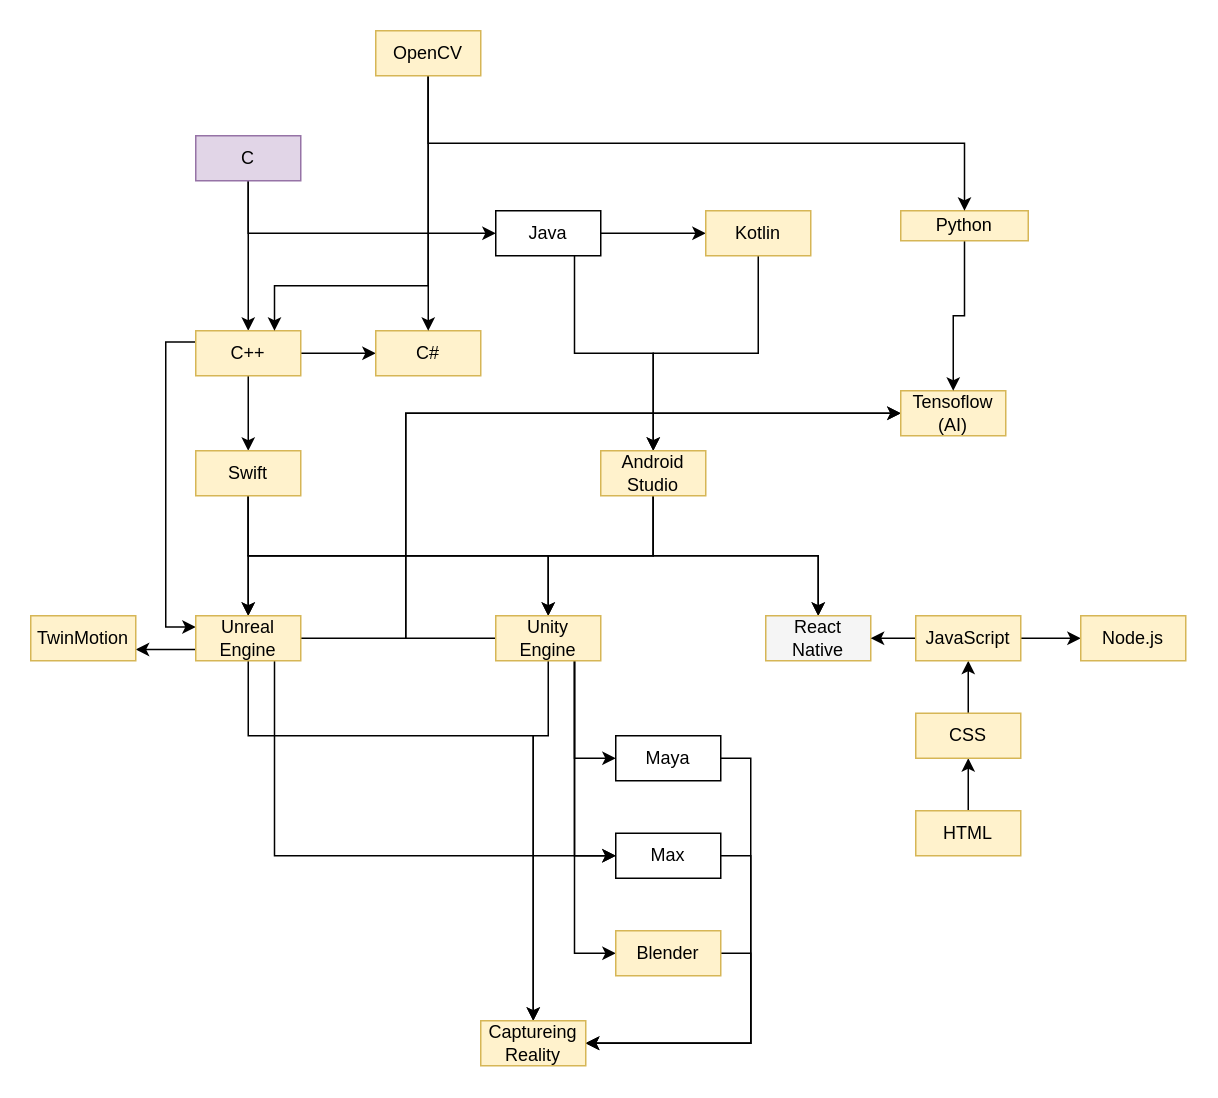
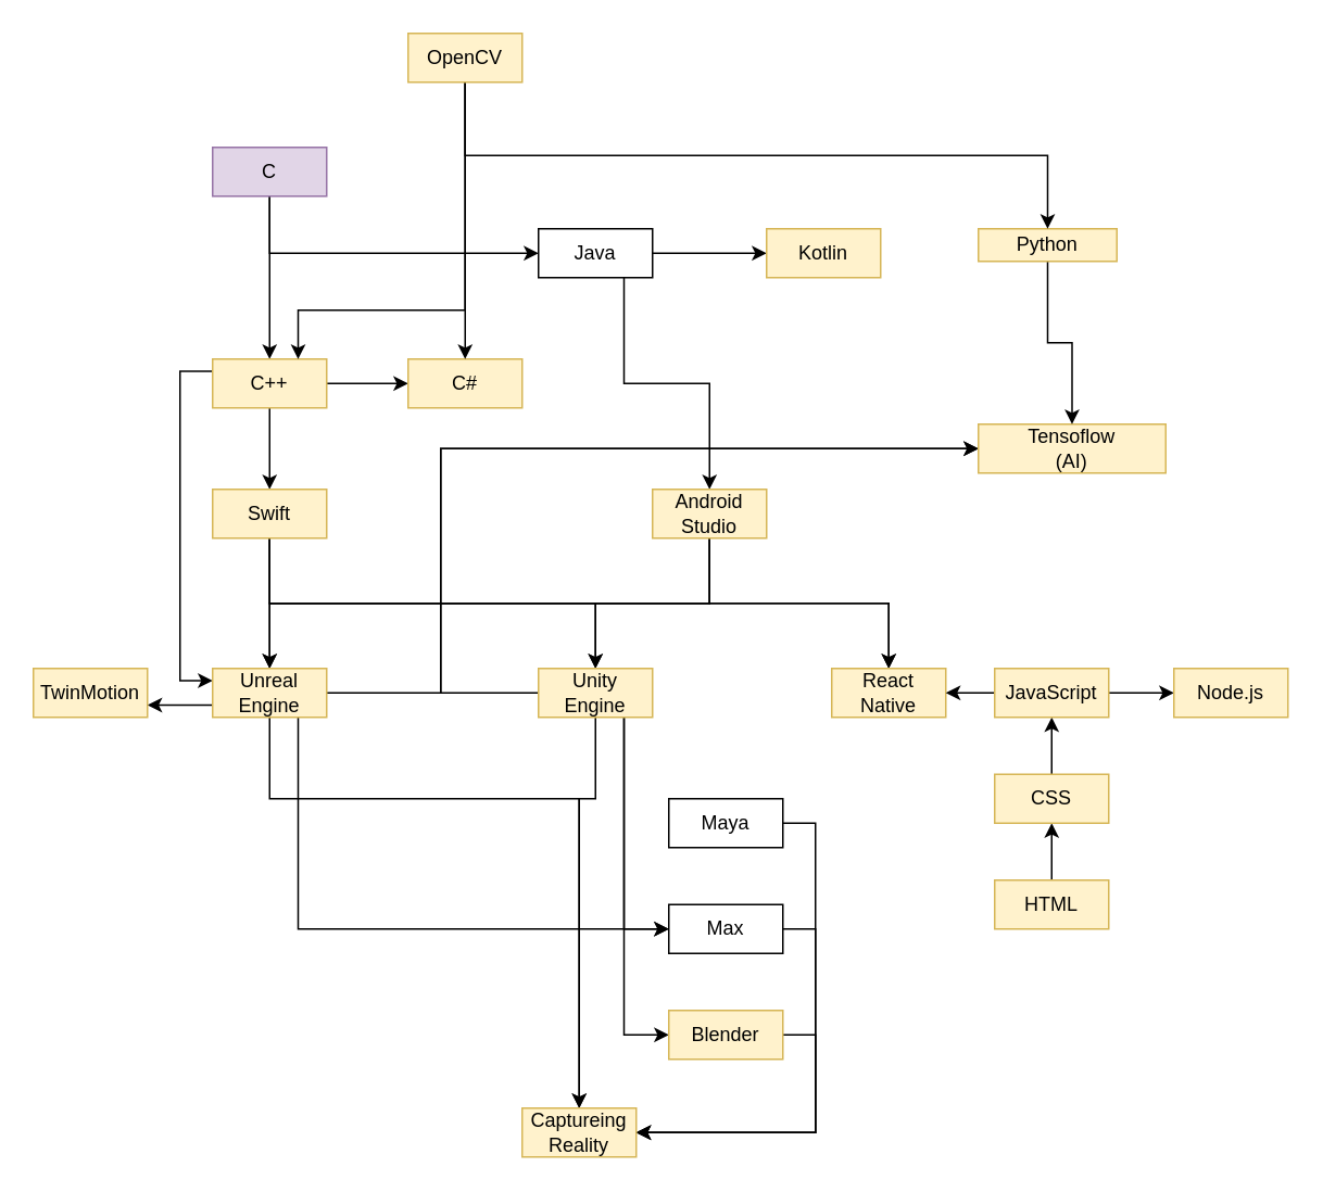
  <mxCell id="0" />
  <mxCell id="1" parent="0" />
  <mxCell id="2" style="edgeStyle=orthogonalEdgeStyle;rounded=0;orthogonalLoop=1;jettySize=auto;html=1;exitX=0.5;exitY=1;exitDx=0;exitDy=0;entryX=0.5;entryY=0;entryDx=0;entryDy=0;" parent="1" source="4" target="8" edge="1"><mxGeometry relative="1" as="geometry" /></mxCell>
  <mxCell id="3" style="edgeStyle=orthogonalEdgeStyle;rounded=0;orthogonalLoop=1;jettySize=auto;html=1;exitX=0.5;exitY=1;exitDx=0;exitDy=0;entryX=0;entryY=0.5;entryDx=0;entryDy=0;" parent="1" source="4" target="11" edge="1"><mxGeometry relative="1" as="geometry" /></mxCell>
  <mxCell id="4" value="C" style="rounded=0;whiteSpace=wrap;html=1;fillColor=#e1d5e7;strokeColor=#9673a6;" parent="1" vertex="1"><mxGeometry x="130" y="90" width="70" height="30" as="geometry" /></mxCell>
  <mxCell id="5" style="edgeStyle=orthogonalEdgeStyle;rounded=0;orthogonalLoop=1;jettySize=auto;html=1;exitX=1;exitY=0.5;exitDx=0;exitDy=0;entryX=0;entryY=0.5;entryDx=0;entryDy=0;" parent="1" source="8" target="12" edge="1"><mxGeometry relative="1" as="geometry" /></mxCell>
  <mxCell id="6" style="edgeStyle=orthogonalEdgeStyle;rounded=0;orthogonalLoop=1;jettySize=auto;html=1;exitX=0.5;exitY=1;exitDx=0;exitDy=0;entryX=0.5;entryY=0;entryDx=0;entryDy=0;" parent="1" source="8" target="18" edge="1"><mxGeometry relative="1" as="geometry" /></mxCell>
  <mxCell id="7" style="edgeStyle=orthogonalEdgeStyle;rounded=0;orthogonalLoop=1;jettySize=auto;html=1;exitX=0;exitY=0.25;exitDx=0;exitDy=0;entryX=0;entryY=0.25;entryDx=0;entryDy=0;" parent="1" source="8" target="27" edge="1"><mxGeometry relative="1" as="geometry" /></mxCell>
  <mxCell id="8" value="C++" style="rounded=0;whiteSpace=wrap;html=1;fillColor=#fff2cc;strokeColor=#d6b656;" parent="1" vertex="1"><mxGeometry x="130" y="220" width="70" height="30" as="geometry" /></mxCell>
  <mxCell id="9" style="edgeStyle=orthogonalEdgeStyle;rounded=0;orthogonalLoop=1;jettySize=auto;html=1;exitX=1;exitY=0.5;exitDx=0;exitDy=0;entryX=0;entryY=0.5;entryDx=0;entryDy=0;" parent="1" source="11" target="14" edge="1"><mxGeometry relative="1" as="geometry" /></mxCell>
  <mxCell id="10" style="edgeStyle=orthogonalEdgeStyle;rounded=0;orthogonalLoop=1;jettySize=auto;html=1;exitX=0.75;exitY=1;exitDx=0;exitDy=0;entryX=0.5;entryY=0;entryDx=0;entryDy=0;" parent="1" source="11" target="22" edge="1"><mxGeometry relative="1" as="geometry" /></mxCell>
  <mxCell id="11" value="Java" style="rounded=0;whiteSpace=wrap;html=1;" parent="1" vertex="1"><mxGeometry x="330" y="140" width="70" height="30" as="geometry" /></mxCell>
  <mxCell id="12" value="C#" style="rounded=0;whiteSpace=wrap;html=1;fillColor=#fff2cc;strokeColor=#d6b656;" parent="1" vertex="1"><mxGeometry x="250" y="220" width="70" height="30" as="geometry" /></mxCell>
- <mxCell id="13" style="edgeStyle=orthogonalEdgeStyle;rounded=0;orthogonalLoop=1;jettySize=auto;html=1;exitX=0.5;exitY=1;exitDx=0;exitDy=0;entryX=0.5;entryY=0;entryDx=0;entryDy=0;" parent="1" source="14" target="22" edge="1"><mxGeometry relative="1" as="geometry" /></mxCell>
  <mxCell id="14" value="Kotlin" style="rounded=0;whiteSpace=wrap;html=1;fillColor=#fff2cc;strokeColor=#d6b656;" parent="1" vertex="1"><mxGeometry x="470" y="140" width="70" height="30" as="geometry" /></mxCell>
  <mxCell id="15" style="edgeStyle=orthogonalEdgeStyle;rounded=0;orthogonalLoop=1;jettySize=auto;html=1;exitX=0.5;exitY=1;exitDx=0;exitDy=0;entryX=0.5;entryY=0;entryDx=0;entryDy=0;" parent="1" source="18" target="27" edge="1"><mxGeometry relative="1" as="geometry" /></mxCell>
  <mxCell id="16" style="edgeStyle=orthogonalEdgeStyle;rounded=0;orthogonalLoop=1;jettySize=auto;html=1;exitX=0.5;exitY=1;exitDx=0;exitDy=0;entryX=0.5;entryY=0;entryDx=0;entryDy=0;" parent="1" source="18" target="33" edge="1"><mxGeometry relative="1" as="geometry" /></mxCell>
  <mxCell id="17" style="edgeStyle=orthogonalEdgeStyle;rounded=0;orthogonalLoop=1;jettySize=auto;html=1;exitX=0.5;exitY=1;exitDx=0;exitDy=0;" parent="1" source="18" target="34" edge="1"><mxGeometry relative="1" as="geometry" /></mxCell>
  <mxCell id="18" value="Swift" style="rounded=0;whiteSpace=wrap;html=1;fillColor=#fff2cc;strokeColor=#d6b656;" parent="1" vertex="1"><mxGeometry x="130" y="300" width="70" height="30" as="geometry" /></mxCell>
  <mxCell id="19" style="edgeStyle=orthogonalEdgeStyle;rounded=0;orthogonalLoop=1;jettySize=auto;html=1;exitX=0.5;exitY=1;exitDx=0;exitDy=0;entryX=0.5;entryY=0;entryDx=0;entryDy=0;" parent="1" source="22" target="27" edge="1"><mxGeometry relative="1" as="geometry" /></mxCell>
  <mxCell id="20" style="edgeStyle=orthogonalEdgeStyle;rounded=0;orthogonalLoop=1;jettySize=auto;html=1;exitX=0.5;exitY=1;exitDx=0;exitDy=0;entryX=0.5;entryY=0;entryDx=0;entryDy=0;" parent="1" source="22" target="33" edge="1"><mxGeometry relative="1" as="geometry" /></mxCell>
  <mxCell id="21" style="edgeStyle=orthogonalEdgeStyle;rounded=0;orthogonalLoop=1;jettySize=auto;html=1;exitX=0.5;exitY=1;exitDx=0;exitDy=0;entryX=0.5;entryY=0;entryDx=0;entryDy=0;" parent="1" source="22" target="34" edge="1"><mxGeometry relative="1" as="geometry" /></mxCell>
  <mxCell id="22" value="Android&lt;br&gt;Studio" style="rounded=0;whiteSpace=wrap;html=1;fillColor=#fff2cc;strokeColor=#d6b656;" parent="1" vertex="1"><mxGeometry x="400" y="300" width="70" height="30" as="geometry" /></mxCell>
  <mxCell id="23" style="edgeStyle=orthogonalEdgeStyle;rounded=0;orthogonalLoop=1;jettySize=auto;html=1;exitX=0;exitY=0.75;exitDx=0;exitDy=0;entryX=1;entryY=0.75;entryDx=0;entryDy=0;" parent="1" source="27" target="35" edge="1"><mxGeometry relative="1" as="geometry" /></mxCell>
  <mxCell id="24" style="edgeStyle=orthogonalEdgeStyle;rounded=0;orthogonalLoop=1;jettySize=auto;html=1;exitX=0.75;exitY=1;exitDx=0;exitDy=0;entryX=0;entryY=0.5;entryDx=0;entryDy=0;" parent="1" source="27" target="39" edge="1"><mxGeometry relative="1" as="geometry" /></mxCell>
  <mxCell id="25" style="edgeStyle=orthogonalEdgeStyle;rounded=0;orthogonalLoop=1;jettySize=auto;html=1;exitX=0.5;exitY=1;exitDx=0;exitDy=0;entryX=0.5;entryY=0;entryDx=0;entryDy=0;" parent="1" source="27" target="42" edge="1"><mxGeometry relative="1" as="geometry"><Array as="points"><mxPoint x="165" y="490" /><mxPoint x="355" y="490" /></Array></mxGeometry></mxCell>
  <mxCell id="26" style="edgeStyle=orthogonalEdgeStyle;rounded=0;orthogonalLoop=1;jettySize=auto;html=1;exitX=1;exitY=0.5;exitDx=0;exitDy=0;entryX=0;entryY=0.5;entryDx=0;entryDy=0;" parent="1" source="27" target="43" edge="1"><mxGeometry relative="1" as="geometry"><Array as="points"><mxPoint x="270" y="425" /><mxPoint x="270" y="275" /></Array></mxGeometry></mxCell>
  <mxCell id="27" value="Unreal&lt;br&gt;Engine" style="rounded=0;whiteSpace=wrap;html=1;fillColor=#fff2cc;strokeColor=#d6b656;" parent="1" vertex="1"><mxGeometry x="130" y="410" width="70" height="30" as="geometry" /></mxCell>
  <mxCell id="28" style="edgeStyle=orthogonalEdgeStyle;rounded=0;orthogonalLoop=1;jettySize=auto;html=1;exitX=0.75;exitY=1;exitDx=0;exitDy=0;entryX=0;entryY=0.5;entryDx=0;entryDy=0;" parent="1" source="33" target="39" edge="1"><mxGeometry relative="1" as="geometry" /></mxCell>
  <mxCell id="29" style="edgeStyle=orthogonalEdgeStyle;rounded=0;orthogonalLoop=1;jettySize=auto;html=1;exitX=0.75;exitY=1;exitDx=0;exitDy=0;entryX=0;entryY=0.5;entryDx=0;entryDy=0;" parent="1" source="33" target="41" edge="1"><mxGeometry relative="1" as="geometry" /></mxCell>
- <mxCell id="30" style="edgeStyle=orthogonalEdgeStyle;rounded=0;orthogonalLoop=1;jettySize=auto;html=1;exitX=0.75;exitY=1;exitDx=0;exitDy=0;entryX=0;entryY=0.5;entryDx=0;entryDy=0;" parent="1" source="33" target="37" edge="1"><mxGeometry relative="1" as="geometry" /></mxCell>
  <mxCell id="31" style="edgeStyle=orthogonalEdgeStyle;rounded=0;orthogonalLoop=1;jettySize=auto;html=1;exitX=0.5;exitY=1;exitDx=0;exitDy=0;entryX=0.5;entryY=0;entryDx=0;entryDy=0;" parent="1" source="33" target="42" edge="1"><mxGeometry relative="1" as="geometry"><Array as="points"><mxPoint x="365" y="490" /><mxPoint x="355" y="490" /></Array></mxGeometry></mxCell>
  <mxCell id="32" style="edgeStyle=orthogonalEdgeStyle;rounded=0;orthogonalLoop=1;jettySize=auto;html=1;exitX=0;exitY=0.5;exitDx=0;exitDy=0;entryX=0;entryY=0.5;entryDx=0;entryDy=0;" parent="1" source="33" target="43" edge="1"><mxGeometry relative="1" as="geometry"><Array as="points"><mxPoint x="270" y="425" /><mxPoint x="270" y="275" /></Array></mxGeometry></mxCell>
  <mxCell id="33" value="Unity&lt;br&gt;Engine" style="rounded=0;whiteSpace=wrap;html=1;fillColor=#fff2cc;strokeColor=#d6b656;" parent="1" vertex="1"><mxGeometry x="330" y="410" width="70" height="30" as="geometry" /></mxCell>
- <mxCell id="34" value="React&lt;br&gt;Native" style="rounded=0;whiteSpace=wrap;html=1;fillColor=#f5f5f5;strokeColor=#d6b656;" parent="1" vertex="1"><mxGeometry x="510" y="410" width="70" height="30" as="geometry" /></mxCell>
+ <mxCell id="34" value="React&lt;br&gt;Native" style="rounded=0;whiteSpace=wrap;html=1;fillColor=#fff2cc;strokeColor=#d6b656;" parent="1" vertex="1"><mxGeometry x="510" y="410" width="70" height="30" as="geometry" /></mxCell>
  <mxCell id="35" value="TwinMotion" style="rounded=0;whiteSpace=wrap;html=1;fillColor=#fff2cc;strokeColor=#d6b656;" parent="1" vertex="1"><mxGeometry x="20" y="410" width="70" height="30" as="geometry" /></mxCell>
  <mxCell id="36" style="edgeStyle=orthogonalEdgeStyle;rounded=0;orthogonalLoop=1;jettySize=auto;html=1;exitX=1;exitY=0.5;exitDx=0;exitDy=0;entryX=1;entryY=0.5;entryDx=0;entryDy=0;" parent="1" source="37" target="42" edge="1"><mxGeometry relative="1" as="geometry" /></mxCell>
  <mxCell id="37" value="Maya" style="rounded=0;whiteSpace=wrap;html=1;" parent="1" vertex="1"><mxGeometry x="410" y="490" width="70" height="30" as="geometry" /></mxCell>
  <mxCell id="38" style="edgeStyle=orthogonalEdgeStyle;rounded=0;orthogonalLoop=1;jettySize=auto;html=1;exitX=1;exitY=0.5;exitDx=0;exitDy=0;entryX=1;entryY=0.5;entryDx=0;entryDy=0;" parent="1" source="39" target="42" edge="1"><mxGeometry relative="1" as="geometry" /></mxCell>
  <mxCell id="39" value="Max" style="rounded=0;whiteSpace=wrap;html=1;" parent="1" vertex="1"><mxGeometry x="410" y="555" width="70" height="30" as="geometry" /></mxCell>
  <mxCell id="40" style="edgeStyle=orthogonalEdgeStyle;rounded=0;orthogonalLoop=1;jettySize=auto;html=1;exitX=1;exitY=0.5;exitDx=0;exitDy=0;entryX=1;entryY=0.5;entryDx=0;entryDy=0;" parent="1" source="41" target="42" edge="1"><mxGeometry relative="1" as="geometry" /></mxCell>
  <mxCell id="41" value="Blender" style="rounded=0;whiteSpace=wrap;html=1;fillColor=#fff2cc;strokeColor=#d6b656;" parent="1" vertex="1"><mxGeometry x="410" y="620" width="70" height="30" as="geometry" /></mxCell>
  <mxCell id="42" value="Captureing&lt;br&gt;Reality" style="rounded=0;whiteSpace=wrap;html=1;fillColor=#fff2cc;strokeColor=#d6b656;" parent="1" vertex="1"><mxGeometry x="320" y="680" width="70" height="30" as="geometry" /></mxCell>
- <mxCell id="43" value="Tensoflow&lt;br&gt;(AI)" style="rounded=0;whiteSpace=wrap;html=1;fillColor=#fff2cc;strokeColor=#d6b656;" parent="1" vertex="1"><mxGeometry x="600" y="260" width="70" height="30" as="geometry" /></mxCell>
+ <mxCell id="43" value="Tensoflow&lt;br&gt;(AI)" style="rounded=0;whiteSpace=wrap;html=1;fillColor=#fff2cc;strokeColor=#d6b656;" parent="1" vertex="1"><mxGeometry x="600" y="260" width="115" height="30" as="geometry" /></mxCell>
  <mxCell id="44" style="edgeStyle=orthogonalEdgeStyle;rounded=0;orthogonalLoop=1;jettySize=auto;html=1;exitX=0.5;exitY=0;exitDx=0;exitDy=0;entryX=0.5;entryY=1;entryDx=0;entryDy=0;" parent="1" source="45" target="47" edge="1"><mxGeometry relative="1" as="geometry" /></mxCell>
  <mxCell id="45" value="HTML" style="rounded=0;whiteSpace=wrap;html=1;fillColor=#fff2cc;strokeColor=#d6b656;" parent="1" vertex="1"><mxGeometry x="610" y="540" width="70" height="30" as="geometry" /></mxCell>
  <mxCell id="46" style="edgeStyle=orthogonalEdgeStyle;rounded=0;orthogonalLoop=1;jettySize=auto;html=1;exitX=0.5;exitY=0;exitDx=0;exitDy=0;entryX=0.5;entryY=1;entryDx=0;entryDy=0;" parent="1" source="47" target="50" edge="1"><mxGeometry relative="1" as="geometry" /></mxCell>
  <mxCell id="47" value="CSS" style="rounded=0;whiteSpace=wrap;html=1;fillColor=#fff2cc;strokeColor=#d6b656;" parent="1" vertex="1"><mxGeometry x="610" y="475" width="70" height="30" as="geometry" /></mxCell>
  <mxCell id="48" style="edgeStyle=orthogonalEdgeStyle;rounded=0;orthogonalLoop=1;jettySize=auto;html=1;exitX=0;exitY=0.5;exitDx=0;exitDy=0;entryX=1;entryY=0.5;entryDx=0;entryDy=0;" parent="1" source="50" target="34" edge="1"><mxGeometry relative="1" as="geometry" /></mxCell>
  <mxCell id="49" style="edgeStyle=orthogonalEdgeStyle;rounded=0;orthogonalLoop=1;jettySize=auto;html=1;exitX=1;exitY=0.5;exitDx=0;exitDy=0;entryX=0;entryY=0.5;entryDx=0;entryDy=0;" parent="1" source="50" target="57" edge="1"><mxGeometry relative="1" as="geometry" /></mxCell>
  <mxCell id="50" value="JavaScript" style="rounded=0;whiteSpace=wrap;html=1;fillColor=#fff2cc;strokeColor=#d6b656;" parent="1" vertex="1"><mxGeometry x="610" y="410" width="70" height="30" as="geometry" /></mxCell>
  <mxCell id="51" style="edgeStyle=orthogonalEdgeStyle;rounded=0;orthogonalLoop=1;jettySize=auto;html=1;exitX=0.5;exitY=1;exitDx=0;exitDy=0;entryX=0.5;entryY=0;entryDx=0;entryDy=0;" parent="1" source="52" target="43" edge="1"><mxGeometry relative="1" as="geometry" /></mxCell>
  <mxCell id="52" value="Python" style="rounded=0;whiteSpace=wrap;html=1;fillColor=#fff2cc;strokeColor=#d6b656;" parent="1" vertex="1"><mxGeometry x="600" y="140" width="85" height="20" as="geometry" /></mxCell>
  <mxCell id="53" style="edgeStyle=orthogonalEdgeStyle;rounded=0;orthogonalLoop=1;jettySize=auto;html=1;exitX=0.5;exitY=1;exitDx=0;exitDy=0;entryX=0.75;entryY=0;entryDx=0;entryDy=0;" parent="1" source="56" target="8" edge="1"><mxGeometry relative="1" as="geometry"><Array as="points"><mxPoint x="285" y="190" /><mxPoint x="183" y="190" /></Array></mxGeometry></mxCell>
  <mxCell id="54" style="edgeStyle=orthogonalEdgeStyle;rounded=0;orthogonalLoop=1;jettySize=auto;html=1;exitX=0.5;exitY=1;exitDx=0;exitDy=0;entryX=0.5;entryY=0;entryDx=0;entryDy=0;" parent="1" source="56" target="12" edge="1"><mxGeometry relative="1" as="geometry" /></mxCell>
  <mxCell id="55" style="edgeStyle=orthogonalEdgeStyle;rounded=0;orthogonalLoop=1;jettySize=auto;html=1;exitX=0.5;exitY=1;exitDx=0;exitDy=0;entryX=0.5;entryY=0;entryDx=0;entryDy=0;" parent="1" source="56" target="52" edge="1"><mxGeometry relative="1" as="geometry" /></mxCell>
  <mxCell id="56" value="OpenCV" style="rounded=0;whiteSpace=wrap;html=1;fillColor=#fff2cc;strokeColor=#d6b656;" parent="1" vertex="1"><mxGeometry x="250" y="20" width="70" height="30" as="geometry" /></mxCell>
  <mxCell id="57" value="Node.js" style="rounded=0;whiteSpace=wrap;html=1;fillColor=#fff2cc;strokeColor=#d6b656;" parent="1" vertex="1"><mxGeometry x="720" y="410" width="70" height="30" as="geometry" /></mxCell>
